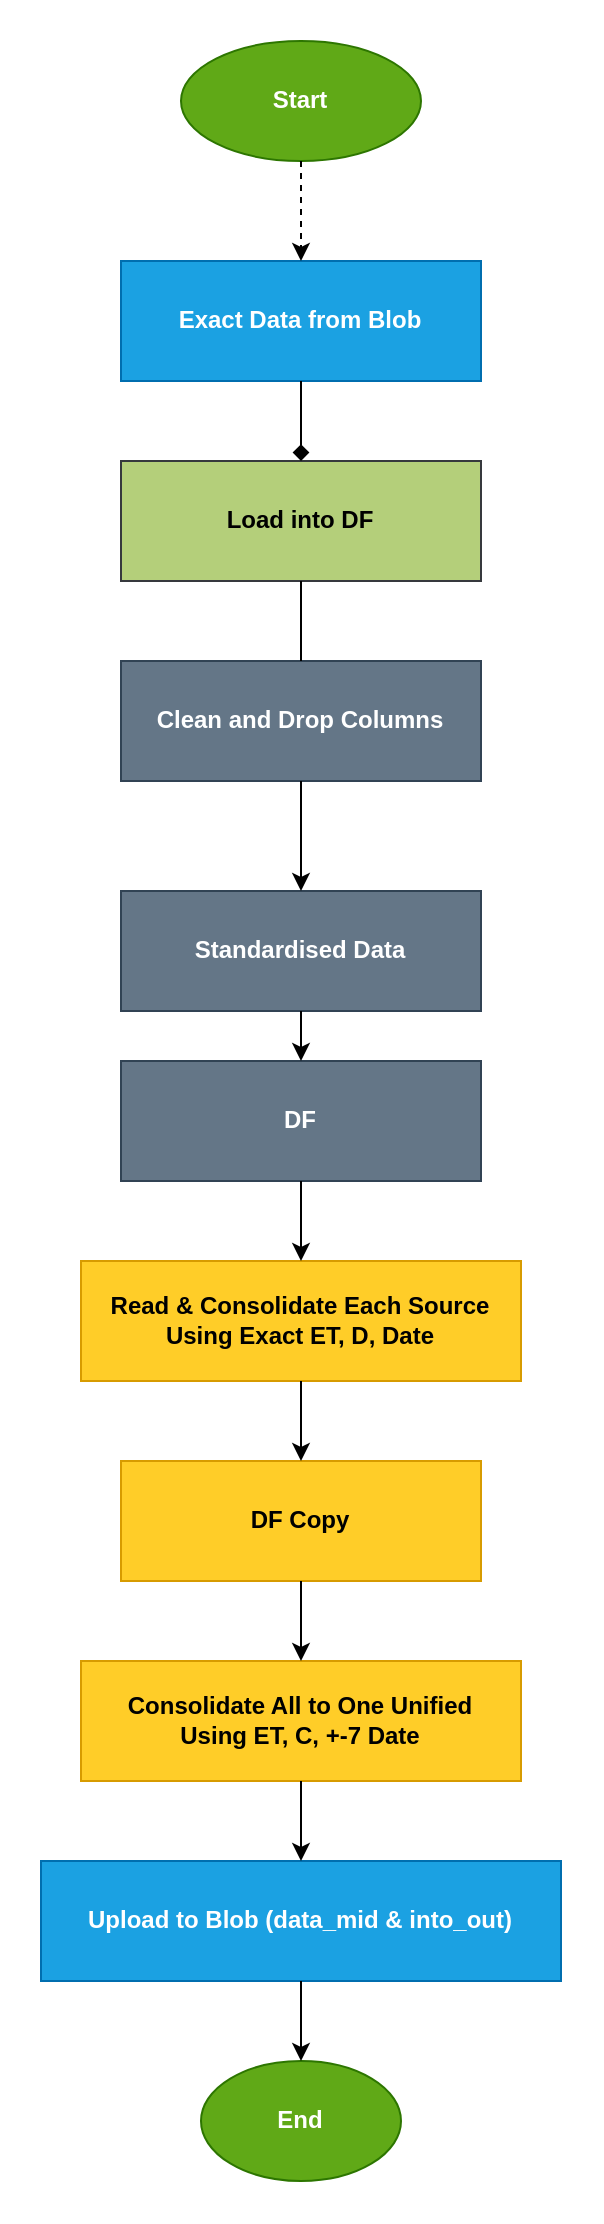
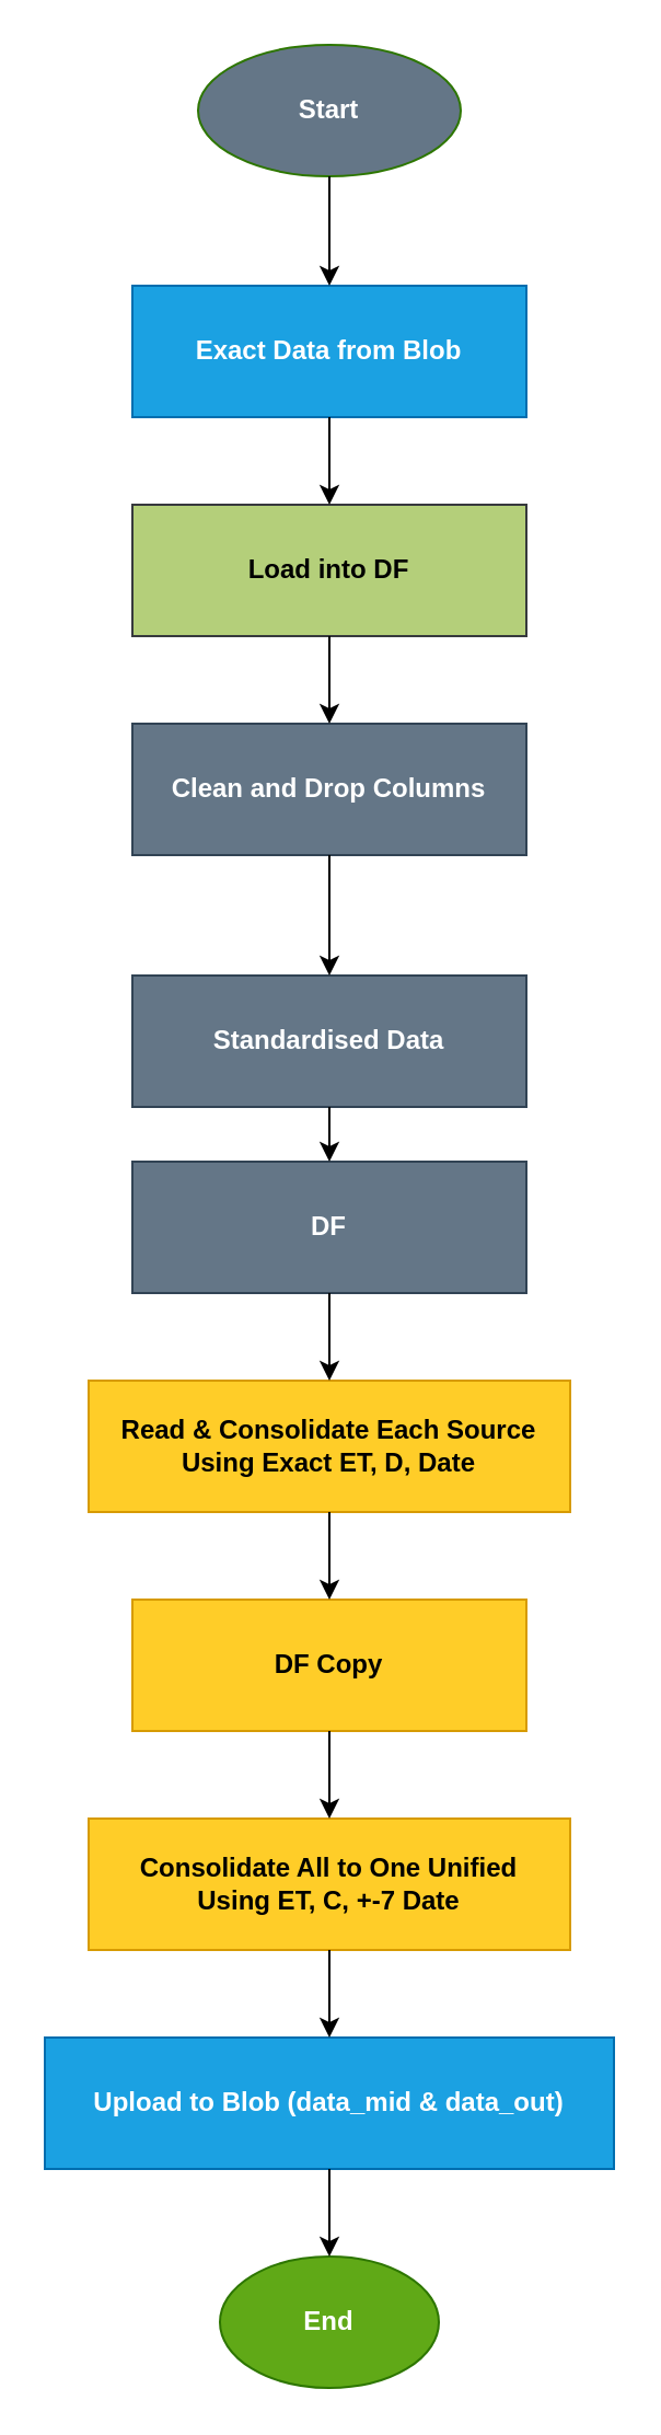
  <mxCell id="0" />
  <mxCell id="1" parent="0" />
- <mxCell id="2" value="&lt;b&gt;Start&lt;/b&gt;" style="ellipse;whiteSpace=wrap;html=1;fillColor=#60a917;fontColor=#ffffff;strokeColor=#2D7600;" parent="1" vertex="1"><mxGeometry x="90" y="20" width="120" height="60" as="geometry" /></mxCell>
+ <mxCell id="2" value="&lt;b&gt;Start&lt;/b&gt;" style="ellipse;whiteSpace=wrap;html=1;fillColor=#647687;fontColor=#ffffff;strokeColor=#2D7600;" parent="1" vertex="1"><mxGeometry x="90" y="20" width="120" height="60" as="geometry" /></mxCell>
  <mxCell id="3" value="&lt;b&gt;Exact Data from Blob&lt;/b&gt;" style="parallelogram;whiteSpace=wrap;html=1;fillColor=#1ba1e2;fontColor=#ffffff;strokeColor=#006EAF;" parent="1" vertex="1"><mxGeometry x="60" y="130" width="180" height="60" as="geometry" /></mxCell>
  <mxCell id="4" value="&lt;b&gt;Load into DF&lt;/b&gt;" style="rectangle;whiteSpace=wrap;html=1;fillColor=#B4CF7A;strokeColor=#36393d;" parent="1" vertex="1"><mxGeometry x="60" y="230" width="180" height="60" as="geometry" /></mxCell>
  <mxCell id="5" value="&lt;b&gt;Clean and Drop Columns&lt;/b&gt;" style="rectangle;whiteSpace=wrap;html=1;fillColor=#647687;strokeColor=#314354;fontColor=#ffffff;" parent="1" vertex="1"><mxGeometry x="60" y="330" width="180" height="60" as="geometry" /></mxCell>
  <mxCell id="6" value="&lt;b&gt;Standardised Data&lt;/b&gt;" style="rectangle;whiteSpace=wrap;html=1;fillColor=#647687;strokeColor=#314354;fontColor=#ffffff;" parent="1" vertex="1"><mxGeometry x="60" y="445" width="180" height="60" as="geometry" /></mxCell>
  <mxCell id="7" value="&lt;b&gt;DF&lt;/b&gt;" style="rectangle;whiteSpace=wrap;html=1;fillColor=#647687;strokeColor=#314354;fontColor=#ffffff;" parent="1" vertex="1"><mxGeometry x="60" y="530" width="180" height="60" as="geometry" /></mxCell>
  <mxCell id="8" value="&lt;b&gt;Read &amp;amp; Consolidate Each Source&lt;br&gt;Using Exact ET, D, Date&lt;br&gt;&lt;/b&gt;" style="rectangle;whiteSpace=wrap;html=1;fillColor=#ffcd28;strokeColor=#d79b00;" parent="1" vertex="1"><mxGeometry x="40" y="630" width="220" height="60" as="geometry" /></mxCell>
  <mxCell id="9" value="&lt;b&gt;DF Copy&lt;/b&gt;" style="rectangle;whiteSpace=wrap;html=1;fillColor=#ffcd28;strokeColor=#d79b00;" parent="1" vertex="1"><mxGeometry x="60" y="730" width="180" height="60" as="geometry" /></mxCell>
  <mxCell id="10" value="&lt;b&gt;Consolidate All to One Unified&lt;br&gt;Using ET, C, +-7 Date&lt;br&gt;&lt;/b&gt;" style="rectangle;whiteSpace=wrap;html=1;fillColor=#ffcd28;strokeColor=#d79b00;" parent="1" vertex="1"><mxGeometry x="40" y="830" width="220" height="60" as="geometry" /></mxCell>
- <mxCell id="11" value="&lt;b&gt;Upload to Blob (data_mid &amp; into_out)&lt;/b&gt;" style="parallelogram;whiteSpace=wrap;html=1;fillColor=#1ba1e2;fontColor=#ffffff;strokeColor=#006EAF;" parent="1" vertex="1"><mxGeometry x="20" y="930" width="260" height="60" as="geometry" /></mxCell>
+ <mxCell id="11" value="&lt;b&gt;Upload to Blob (data_mid &amp; data_out)&lt;/b&gt;" style="parallelogram;whiteSpace=wrap;html=1;fillColor=#1ba1e2;fontColor=#ffffff;strokeColor=#006EAF;" parent="1" vertex="1"><mxGeometry x="20" y="930" width="260" height="60" as="geometry" /></mxCell>
  <mxCell id="12" value="&lt;b&gt;End&lt;/b&gt;" style="ellipse;whiteSpace=wrap;html=1;fillColor=#60a917;fontColor=#ffffff;strokeColor=#2D7600;" parent="1" vertex="1"><mxGeometry x="100" y="1030" width="100" height="60" as="geometry" /></mxCell>
- <mxCell id="13" parent="1" source="2" target="3" edge="1" style="dashed=1;"><mxGeometry relative="1" as="geometry" /></mxCell>
- <mxCell id="14" parent="1" source="3" target="4" edge="1" style="endArrow=diamond;"><mxGeometry relative="1" as="geometry" /></mxCell>
- <mxCell id="15" parent="1" source="4" target="5" edge="1" style="endArrow=none;"><mxGeometry relative="1" as="geometry" /></mxCell>
+ <mxCell id="13" parent="1" source="2" target="3" edge="1"><mxGeometry relative="1" as="geometry" /></mxCell>
+ <mxCell id="14" parent="1" source="3" target="4" edge="1"><mxGeometry relative="1" as="geometry" /></mxCell>
+ <mxCell id="15" parent="1" source="4" target="5" edge="1"><mxGeometry relative="1" as="geometry" /></mxCell>
  <mxCell id="16" parent="1" source="5" target="6" edge="1"><mxGeometry relative="1" as="geometry" /></mxCell>
  <mxCell id="17" parent="1" source="6" target="7" edge="1"><mxGeometry relative="1" as="geometry" /></mxCell>
  <mxCell id="18" parent="1" source="7" target="8" edge="1"><mxGeometry relative="1" as="geometry" /></mxCell>
  <mxCell id="19" parent="1" source="8" target="9" edge="1"><mxGeometry relative="1" as="geometry" /></mxCell>
  <mxCell id="20" parent="1" source="9" target="10" edge="1"><mxGeometry relative="1" as="geometry" /></mxCell>
  <mxCell id="21" parent="1" source="10" target="11" edge="1"><mxGeometry relative="1" as="geometry" /></mxCell>
  <mxCell id="22" parent="1" source="11" target="12" edge="1"><mxGeometry relative="1" as="geometry" /></mxCell>
